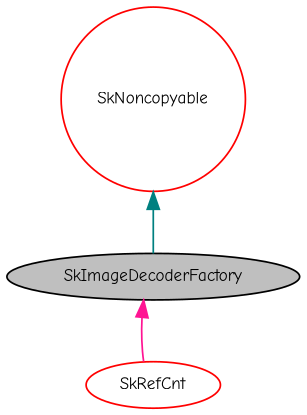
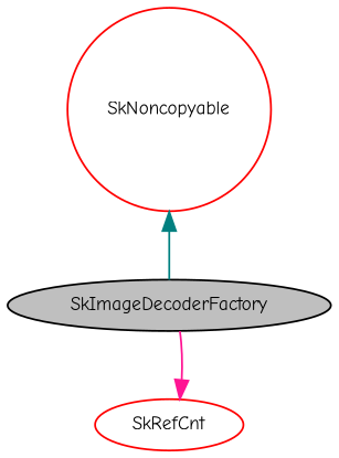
  digraph {
    fontname="Comic Neue"
    node [color=red fillcolor=white fontname="Comic Neue" fontsize=10 shape=ellipse style=filled]
    edge [dir=back fontname="Comic Neue" fontsize=10 labelfontname=FreeSans labelfontsize=10 style=solid]
    n1 [color=black fillcolor=grey75 fontcolor=black height=0.2 label=SkImageDecoderFactory width=0.4]
    n2 [height=0.2 label=SkRefCnt width=0.4]
    n3 [height=0.2 label=SkNoncopyable shape=circle width=0.4]
-   n1 -> n2 [color=deeppink]
+   n2 -> n1 [color=deeppink]
    n3 -> n1 [color=teal]
  }
